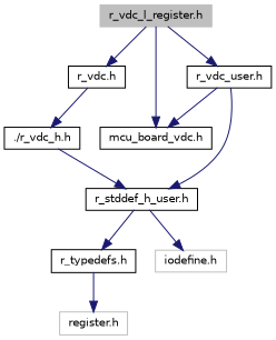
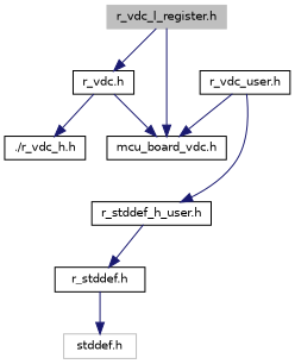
  digraph {
    node [color=black fillcolor=white fontname=Helvetica fontsize=10 shape=record style=filled]
    edge [color=midnightblue fontname=Helvetica fontsize=10 labelfontname=Helvetica labelfontsize=10 style=solid]
    n1 [color=grey75 fillcolor=grey75 fontcolor=black height=0.2 label="r_vdc_l_register.h" width=0.4]
    n2 [height=0.2 label="mcu_board_vdc.h" width=0.4]
    n3 [height=0.2 label="r_vdc.h" width=0.4]
    n4 [height=0.2 label="r_vdc_user.h" width=0.4]
    n5 [height=0.2 label="./r_vdc_h.h" width=0.4]
    n6 [height=0.2 label="r_stddef_h_user.h" width=0.4]
-   n7 [height=0.2 label="r_typedefs.h" width=0.4]
-   n8 [color=grey75 height=0.2 label="iodefine.h" width=0.4]
-   n9 [color=grey75 height=0.2 label="register.h" width=0.4]
+   n7 [height=0.2 label="r_stddef.h" width=0.4]
+   n9 [color=grey75 height=0.2 label="stddef.h" width=0.4]
    n1 -> n2
    n1 -> n3
-   n1 -> n4
+   n3 -> n2
    n3 -> n5
    n4 -> n2
    n4 -> n6
-   n5 -> n6
    n6 -> n7
-   n6 -> n8
    n7 -> n9
  }
